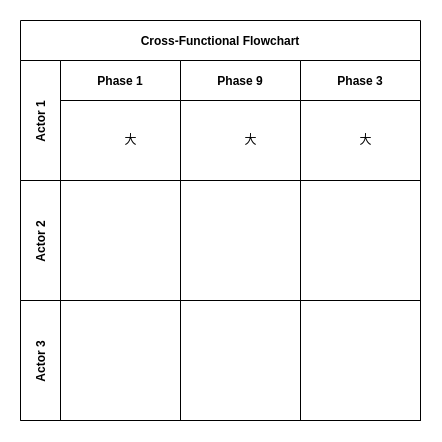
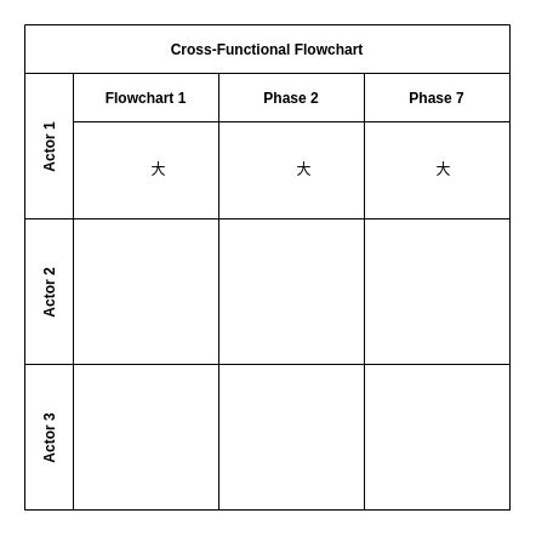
  <mxCell id="0" />
  <mxCell id="1" parent="0" />
  <mxCell id="2" value="Cross-Functional Flowchart" style="shape=table;childLayout=tableLayout;rowLines=0;columnLines=0;startSize=40;collapsible=0;recursiveResize=0;expand=0;pointerEvents=0;fontStyle=1;align=center;" vertex="1" parent="1"><mxGeometry x="20" y="20" width="400" height="400" as="geometry" /></mxCell>
  <mxCell id="3" value="Actor 1" style="swimlane;horizontal=0;points=[[0,0.5],[1,0.5]];portConstraint=eastwest;startSize=40;collapsible=0;recursiveResize=0;expand=0;pointerEvents=0;fontStyle=1" vertex="1" parent="2"><mxGeometry y="40" width="400" height="120" as="geometry" /></mxCell>
- <mxCell id="4" value="Phase 1" style="swimlane;connectable=0;startSize=40;collapsible=0;recursiveResize=0;expand=0;pointerEvents=0;" vertex="1" parent="3"><mxGeometry x="40" width="120" height="120" as="geometry"><mxRectangle width="120" height="120" as="alternateBounds" /></mxGeometry></mxCell>
- <mxCell id="5" value="Phase 9" style="swimlane;connectable=0;startSize=40;collapsible=0;recursiveResize=0;expand=0;pointerEvents=0;" vertex="1" parent="3"><mxGeometry x="160" width="120" height="120" as="geometry"><mxRectangle width="120" height="120" as="alternateBounds" /></mxGeometry></mxCell>
- <mxCell id="6" value="Phase 3" style="swimlane;connectable=0;startSize=40;collapsible=0;recursiveResize=0;expand=0;pointerEvents=0;" vertex="1" parent="3"><mxGeometry x="280" width="120" height="120" as="geometry"><mxRectangle width="120" height="120" as="alternateBounds" /></mxGeometry></mxCell>
+ <mxCell id="4" value="Flowchart 1" style="swimlane;connectable=0;startSize=40;collapsible=0;recursiveResize=0;expand=0;pointerEvents=0;" vertex="1" parent="3"><mxGeometry x="40" width="120" height="120" as="geometry"><mxRectangle width="120" height="120" as="alternateBounds" /></mxGeometry></mxCell>
+ <mxCell id="5" value="Phase 2" style="swimlane;connectable=0;startSize=40;collapsible=0;recursiveResize=0;expand=0;pointerEvents=0;" vertex="1" parent="3"><mxGeometry x="160" width="120" height="120" as="geometry"><mxRectangle width="120" height="120" as="alternateBounds" /></mxGeometry></mxCell>
+ <mxCell id="6" value="Phase 7" style="swimlane;connectable=0;startSize=40;collapsible=0;recursiveResize=0;expand=0;pointerEvents=0;" vertex="1" parent="3"><mxGeometry x="280" width="120" height="120" as="geometry"><mxRectangle width="120" height="120" as="alternateBounds" /></mxGeometry></mxCell>
  <mxCell id="7" value="大" style="text;html=1;align=center;verticalAlign=middle;resizable=0;points=[];autosize=1;strokeColor=none;fillColor=none;" vertex="1" parent="6"><mxGeometry x="50" y="70" width="30" height="20" as="geometry" /></mxCell>
  <mxCell id="8" value="Actor 2" style="swimlane;horizontal=0;points=[[0,0.5],[1,0.5]];portConstraint=eastwest;startSize=40;collapsible=0;recursiveResize=0;expand=0;pointerEvents=0;" vertex="1" parent="2"><mxGeometry y="160" width="400" height="120" as="geometry" /></mxCell>
  <mxCell id="9" value="" style="swimlane;connectable=0;startSize=0;collapsible=0;recursiveResize=0;expand=0;pointerEvents=0;" vertex="1" parent="8"><mxGeometry x="40" width="120" height="120" as="geometry"><mxRectangle width="120" height="120" as="alternateBounds" /></mxGeometry></mxCell>
  <mxCell id="10" value="" style="swimlane;connectable=0;startSize=0;collapsible=0;recursiveResize=0;expand=0;pointerEvents=0;" vertex="1" parent="8"><mxGeometry x="160" width="120" height="120" as="geometry"><mxRectangle width="120" height="120" as="alternateBounds" /></mxGeometry></mxCell>
  <mxCell id="11" value="" style="swimlane;connectable=0;startSize=0;collapsible=0;recursiveResize=0;expand=0;pointerEvents=0;" vertex="1" parent="8"><mxGeometry x="280" width="120" height="120" as="geometry"><mxRectangle width="120" height="120" as="alternateBounds" /></mxGeometry></mxCell>
  <mxCell id="12" value="Actor 3" style="swimlane;horizontal=0;points=[[0,0.5],[1,0.5]];portConstraint=eastwest;startSize=40;collapsible=0;recursiveResize=0;expand=0;pointerEvents=0;" vertex="1" parent="2"><mxGeometry y="280" width="400" height="120" as="geometry" /></mxCell>
  <mxCell id="13" value="" style="swimlane;connectable=0;startSize=0;collapsible=0;recursiveResize=0;expand=0;pointerEvents=0;" vertex="1" parent="12"><mxGeometry x="40" width="120" height="120" as="geometry"><mxRectangle width="120" height="120" as="alternateBounds" /></mxGeometry></mxCell>
  <mxCell id="14" value="" style="swimlane;connectable=0;startSize=0;collapsible=0;recursiveResize=0;expand=0;pointerEvents=0;" vertex="1" parent="12"><mxGeometry x="160" width="120" height="120" as="geometry"><mxRectangle width="120" height="120" as="alternateBounds" /></mxGeometry></mxCell>
  <mxCell id="15" value="" style="swimlane;connectable=0;startSize=0;collapsible=0;recursiveResize=0;expand=0;pointerEvents=0;" vertex="1" parent="12"><mxGeometry x="280" width="120" height="120" as="geometry"><mxRectangle width="120" height="120" as="alternateBounds" /></mxGeometry></mxCell>
  <mxCell id="16" value="大" style="text;html=1;align=center;verticalAlign=middle;resizable=0;points=[];autosize=1;strokeColor=none;fillColor=none;" vertex="1" parent="1"><mxGeometry x="115" y="130" width="30" height="20" as="geometry" /></mxCell>
  <mxCell id="17" value="大" style="text;html=1;align=center;verticalAlign=middle;resizable=0;points=[];autosize=1;strokeColor=none;fillColor=none;" vertex="1" parent="1"><mxGeometry x="235" y="130" width="30" height="20" as="geometry" /></mxCell>
